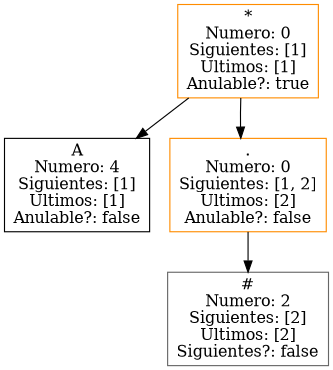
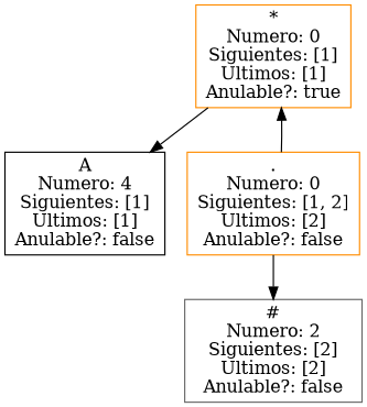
  digraph {
    node [color=darkorange shape=box]
    n1 [label="*\nNumero: 0\nSiguientes: [1]\nUltimos: [1]\nAnulable?: true"]
    n2 [color=black label="A\nNumero: 4\nSiguientes: [1]\nUltimos: [1]\nAnulable?: false"]
    n3 [label=".\nNumero: 0\nSiguientes: [1, 2]\nUltimos: [2]\nAnulable?: false"]
-   n4 [color=gray40 label="#\nNumero: 2\nSiguientes: [2]\nUltimos: [2]\nSiguientes?: false"]
+   n4 [color=gray40 label="#\nNumero: 2\nSiguientes: [2]\nUltimos: [2]\nAnulable?: false"]
    n1 -> n2
-   n1 -> n3
+   n3 -> n1
    n3 -> n4
  }
